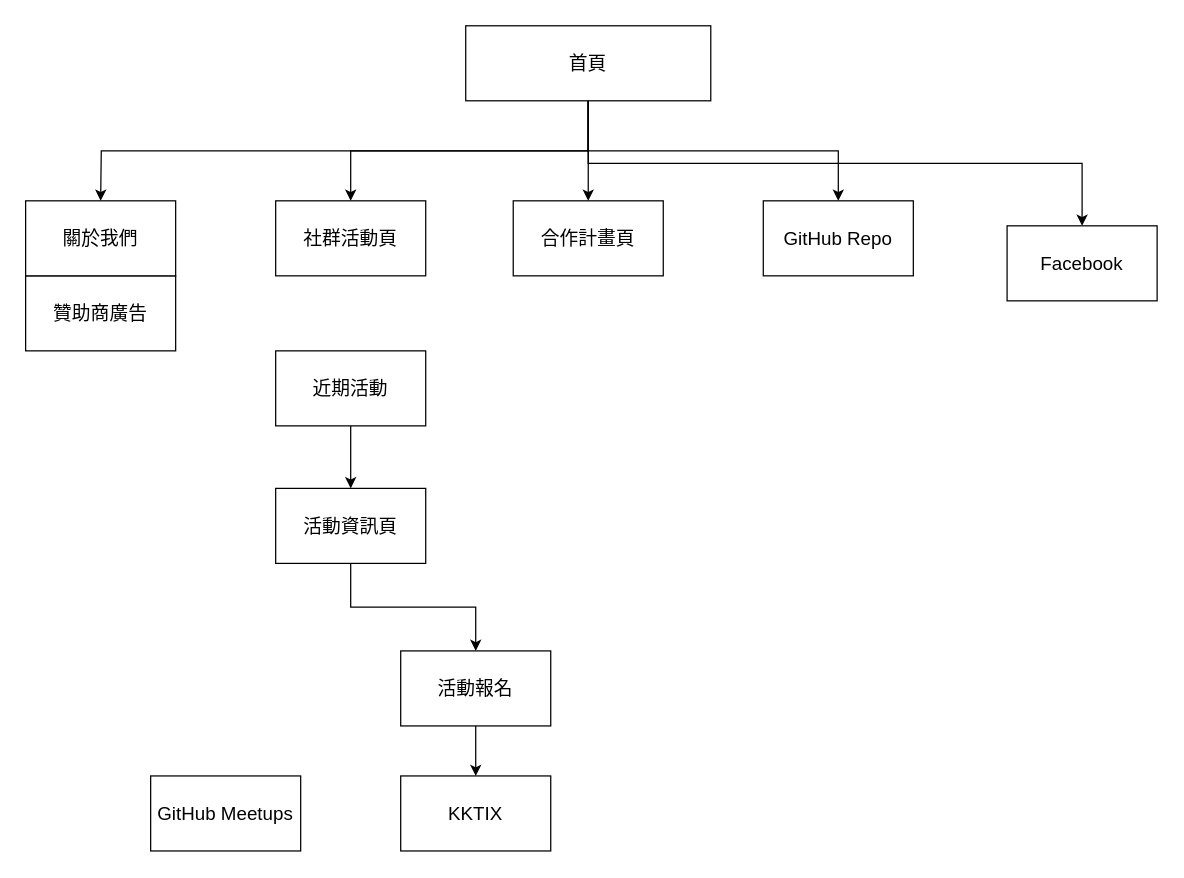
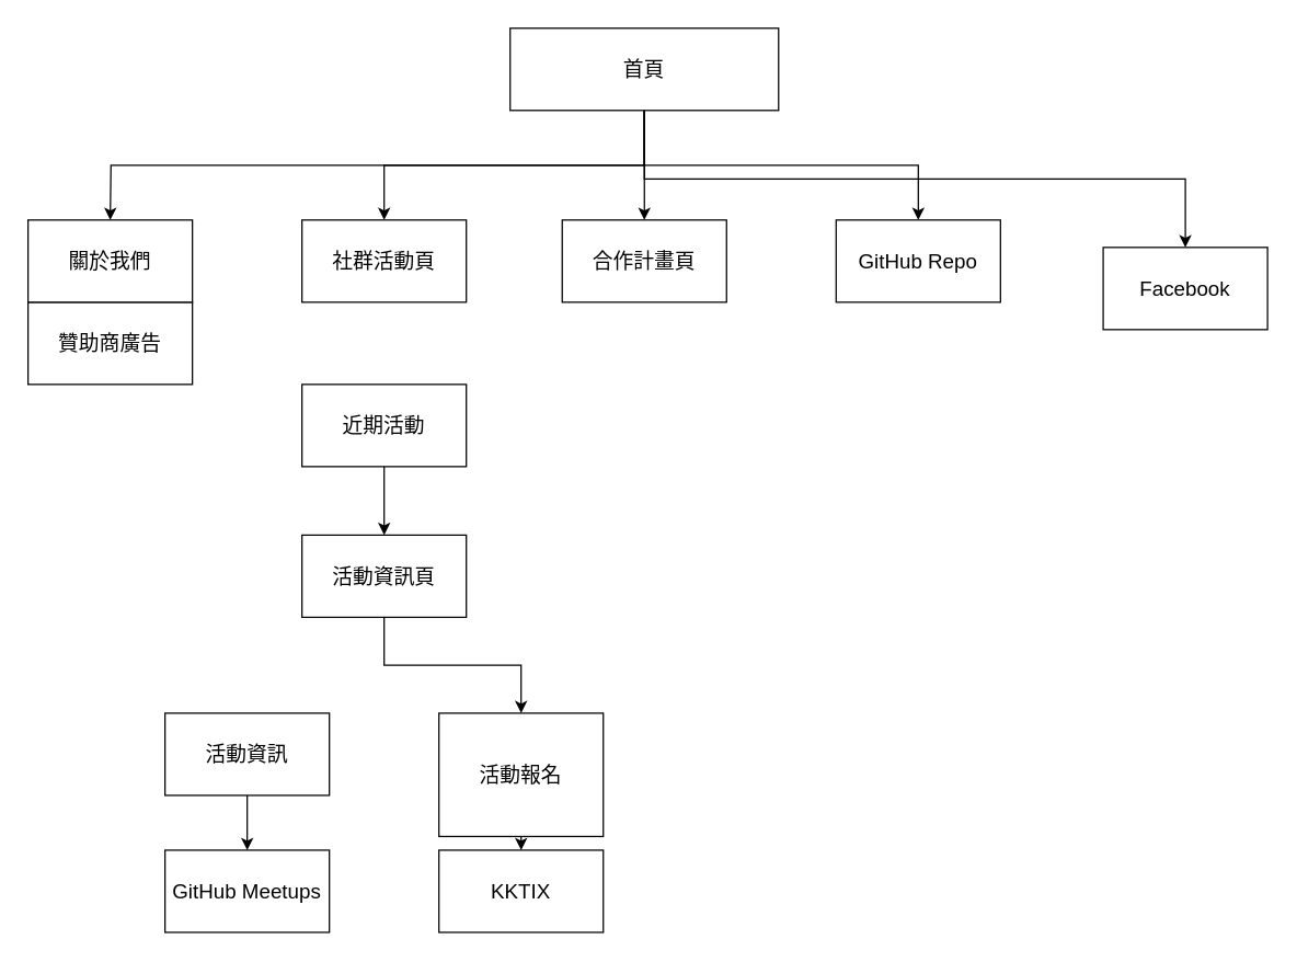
  <mxCell id="0" />
  <mxCell id="1" parent="0" />
  <mxCell id="2" style="edgeStyle=orthogonalEdgeStyle;rounded=0;orthogonalLoop=1;jettySize=auto;html=1;exitX=0.5;exitY=1;exitDx=0;exitDy=0;entryX=0.5;entryY=0;entryDx=0;entryDy=0;fontSize=15;" edge="1" parent="1" source="7"><mxGeometry relative="1" as="geometry"><mxPoint x="80" y="160" as="targetPoint" /></mxGeometry></mxCell>
  <mxCell id="3" style="edgeStyle=orthogonalEdgeStyle;rounded=0;orthogonalLoop=1;jettySize=auto;html=1;exitX=0.5;exitY=1;exitDx=0;exitDy=0;fontSize=15;" edge="1" parent="1" source="7" target="19"><mxGeometry relative="1" as="geometry" /></mxCell>
  <mxCell id="4" style="edgeStyle=orthogonalEdgeStyle;rounded=0;orthogonalLoop=1;jettySize=auto;html=1;exitX=0.5;exitY=1;exitDx=0;exitDy=0;entryX=0.5;entryY=0;entryDx=0;entryDy=0;fontSize=15;" edge="1" parent="1" source="7" target="8"><mxGeometry relative="1" as="geometry" /></mxCell>
  <mxCell id="5" style="edgeStyle=orthogonalEdgeStyle;rounded=0;orthogonalLoop=1;jettySize=auto;html=1;exitX=0.5;exitY=1;exitDx=0;exitDy=0;entryX=0.5;entryY=0;entryDx=0;entryDy=0;fontSize=15;" edge="1" parent="1" source="7" target="9"><mxGeometry relative="1" as="geometry" /></mxCell>
  <mxCell id="6" style="edgeStyle=orthogonalEdgeStyle;rounded=0;orthogonalLoop=1;jettySize=auto;html=1;exitX=0.5;exitY=1;exitDx=0;exitDy=0;entryX=0.5;entryY=0;entryDx=0;entryDy=0;fontSize=15;" edge="1" parent="1" source="7" target="12"><mxGeometry relative="1" as="geometry" /></mxCell>
  <mxCell id="7" value="首頁" style="rounded=0;whiteSpace=wrap;html=1;fontSize=15;fontStyle=0" vertex="1" parent="1"><mxGeometry x="372" y="20" width="196" height="60" as="geometry" /></mxCell>
  <mxCell id="8" value="合作計畫頁" style="rounded=0;whiteSpace=wrap;html=1;fontSize=15;" vertex="1" parent="1"><mxGeometry x="410" y="160" width="120" height="60" as="geometry" /></mxCell>
  <mxCell id="9" value="GitHub Repo" style="rounded=0;whiteSpace=wrap;html=1;fontSize=15;" vertex="1" parent="1"><mxGeometry x="610" y="160" width="120" height="60" as="geometry" /></mxCell>
  <mxCell id="10" value="贊助商廣告" style="rounded=0;whiteSpace=wrap;html=1;fontSize=15;" vertex="1" parent="1"><mxGeometry x="20" y="220" width="120" height="60" as="geometry" /></mxCell>
  <mxCell id="11" value="關於我們" style="rounded=0;whiteSpace=wrap;html=1;fontSize=15;" vertex="1" parent="1"><mxGeometry x="20" y="160" width="120" height="60" as="geometry" /></mxCell>
  <mxCell id="12" value="Facebook" style="rounded=0;whiteSpace=wrap;html=1;fontSize=15;" vertex="1" parent="1"><mxGeometry x="805" y="180" width="120" height="60" as="geometry" /></mxCell>
  <mxCell id="13" style="edgeStyle=orthogonalEdgeStyle;rounded=0;orthogonalLoop=1;jettySize=auto;html=1;exitX=0.5;exitY=1;exitDx=0;exitDy=0;entryX=0.5;entryY=0;entryDx=0;entryDy=0;fontSize=15;" edge="1" parent="1" source="14" target="17"><mxGeometry relative="1" as="geometry" /></mxCell>
  <mxCell id="14" value="活動資訊頁" style="rounded=0;whiteSpace=wrap;html=1;fontSize=15;" vertex="1" parent="1"><mxGeometry x="220" y="390" width="120" height="60" as="geometry" /></mxCell>
  <mxCell id="15" style="edgeStyle=orthogonalEdgeStyle;rounded=0;orthogonalLoop=1;jettySize=auto;html=1;exitX=0.5;exitY=1;exitDx=0;exitDy=0;entryX=0.5;entryY=0;entryDx=0;entryDy=0;fontSize=15;" edge="1" parent="1" source="20" target="14"><mxGeometry relative="1" as="geometry" /></mxCell>
  <mxCell id="16" style="edgeStyle=orthogonalEdgeStyle;rounded=0;orthogonalLoop=1;jettySize=auto;html=1;exitX=0.5;exitY=1;exitDx=0;exitDy=0;entryX=0.5;entryY=0;entryDx=0;entryDy=0;fontSize=15;" edge="1" parent="1" source="17" target="18"><mxGeometry relative="1" as="geometry" /></mxCell>
- <mxCell id="17" value="活動報名" style="rounded=0;whiteSpace=wrap;html=1;fontSize=15;" vertex="1" parent="1"><mxGeometry x="320" y="520" width="120" height="60" as="geometry" /></mxCell>
+ <mxCell id="17" value="活動報名" style="rounded=0;whiteSpace=wrap;html=1;fontSize=15;" vertex="1" parent="1"><mxGeometry x="320" y="520" width="120" height="90" as="geometry" /></mxCell>
  <mxCell id="18" value="KKTIX" style="rounded=0;whiteSpace=wrap;html=1;fontSize=15;" vertex="1" parent="1"><mxGeometry x="320" y="620" width="120" height="60" as="geometry" /></mxCell>
  <mxCell id="19" value="社群活動頁" style="rounded=0;whiteSpace=wrap;html=1;fontSize=15;" vertex="1" parent="1"><mxGeometry x="220" y="160" width="120" height="60" as="geometry" /></mxCell>
  <mxCell id="20" value="近期活動" style="rounded=0;whiteSpace=wrap;html=1;fontSize=15;" vertex="1" parent="1"><mxGeometry x="220" y="280" width="120" height="60" as="geometry" /></mxCell>
+ <mxCell id="21" style="edgeStyle=orthogonalEdgeStyle;rounded=0;orthogonalLoop=1;jettySize=auto;html=1;exitX=0.5;exitY=1;exitDx=0;exitDy=0;entryX=0.5;entryY=0;entryDx=0;entryDy=0;fontSize=15;" edge="1" parent="1" source="22" target="23"><mxGeometry relative="1" as="geometry" /></mxCell>
+ <mxCell id="22" value="活動資訊" style="rounded=0;whiteSpace=wrap;html=1;fontSize=15;" vertex="1" parent="1"><mxGeometry x="120" y="520" width="120" height="60" as="geometry" /></mxCell>
  <mxCell id="23" value="GitHub Meetups" style="rounded=0;whiteSpace=wrap;html=1;fontSize=15;" vertex="1" parent="1"><mxGeometry x="120" y="620" width="120" height="60" as="geometry" /></mxCell>
